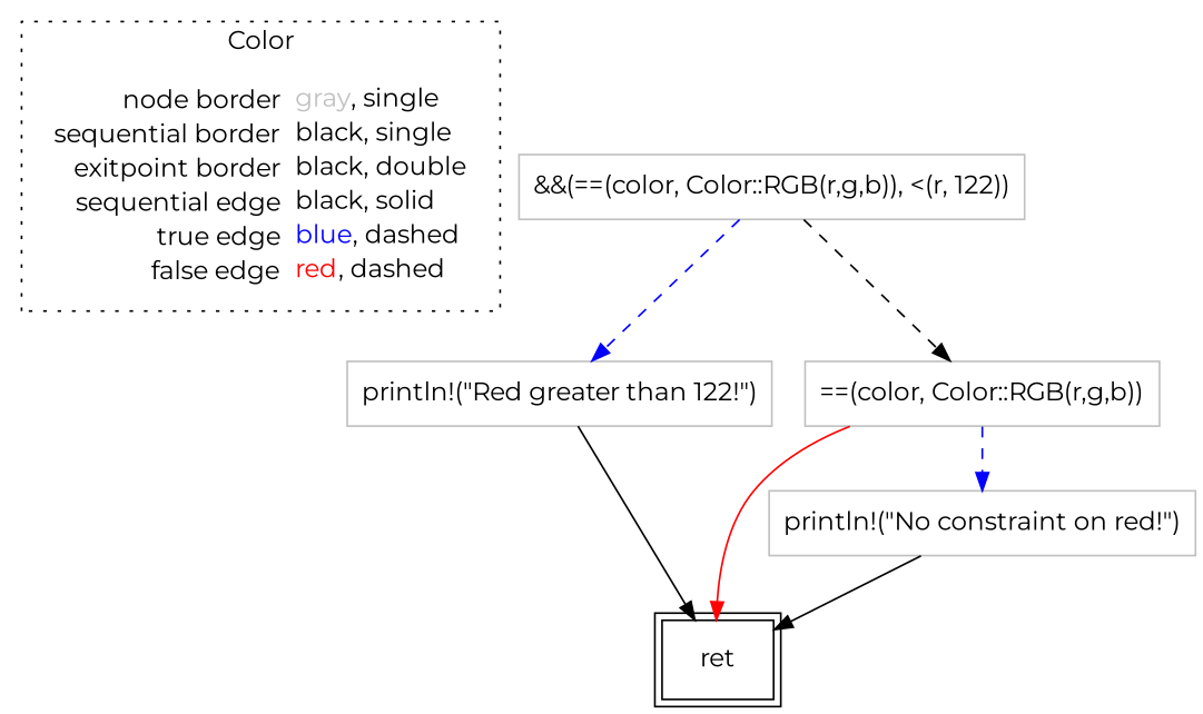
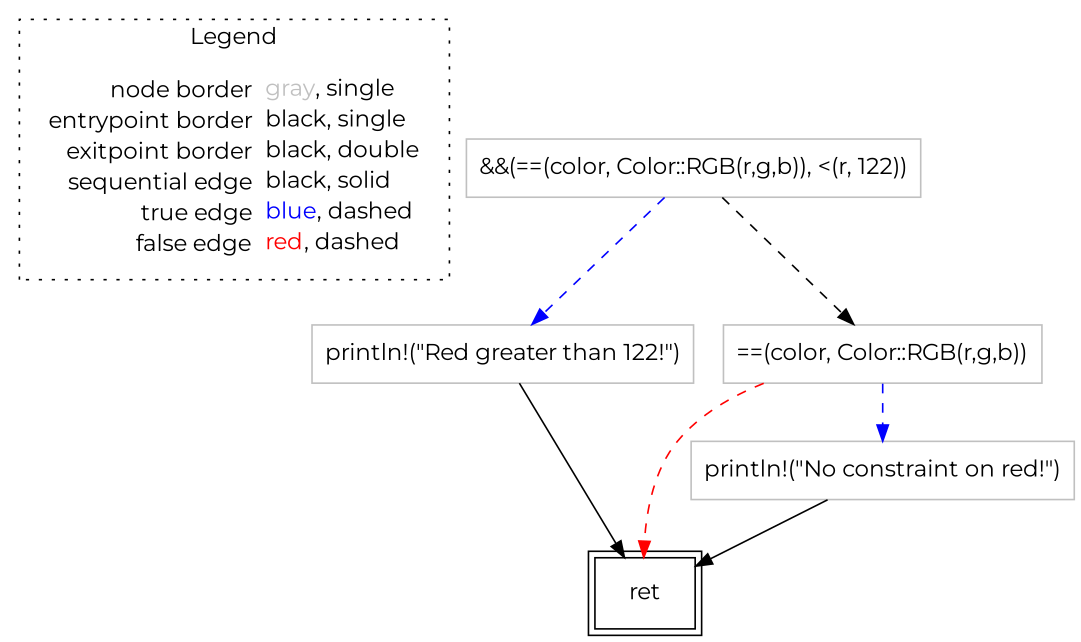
  digraph {
    fontname=Montserrat
    node [fontname=Montserrat shape=rect color=gray]
    edge [color=black fontname=Montserrat style=dashed]
-   n1 [label=<<table border="0" cellpadding="2" cellspacing="0" cellborder="0"><tr><td align="right">node border&nbsp;</td><td align="left"><font color="gray">gray</font>, single</td></tr><tr><td align="right">sequential border&nbsp;</td><td align="left"><font color="black">black</font>, single</td></tr><tr><td align="right">exitpoint border&nbsp;</td><td align="left"><font color="black">black</font>, double</td></tr><tr><td align="right">sequential edge&nbsp;</td><td align="left"><font color="black">black</font>, solid</td></tr><tr><td align="right">true edge&nbsp;</td><td align="left"><font color="blue">blue</font>, dashed</td></tr><tr><td align="right">false edge&nbsp;</td><td align="left"><font color="red">red</font>, dashed</td></tr></table>> shape=plaintext color=""]
+   n1 [label=<<table border="0" cellpadding="2" cellspacing="0" cellborder="0"><tr><td align="right">node border&nbsp;</td><td align="left"><font color="gray">gray</font>, single</td></tr><tr><td align="right">entrypoint border&nbsp;</td><td align="left"><font color="black">black</font>, single</td></tr><tr><td align="right">exitpoint border&nbsp;</td><td align="left"><font color="black">black</font>, double</td></tr><tr><td align="right">sequential edge&nbsp;</td><td align="left"><font color="black">black</font>, solid</td></tr><tr><td align="right">true edge&nbsp;</td><td align="left"><font color="blue">blue</font>, dashed</td></tr><tr><td align="right">false edge&nbsp;</td><td align="left"><font color="red">red</font>, dashed</td></tr></table>> shape=plaintext color=""]
    n2 [label=<&amp;&amp;(==(color, Color::RGB(r,g,b)), &lt;(r, 122))>]
    n3 [label=<println!(&quot;Red greater than 122!&quot;)>]
    n4 [label=<==(color, Color::RGB(r,g,b))>]
    n5 [color=black label=<ret> peripheries=2]
    n6 [label=<println!(&quot;No constraint on red!&quot;)>]
    subgraph cluster_1 {
-     label=Color
+     label=Legend
      style=dotted
      n1
    }
    n2 -> n3 [color=blue]
    n2 -> n4
    n3 -> n5 [style=""]
-   n4 -> n5 [color=red style=solid]
+   n4 -> n5 [color=red]
    n4 -> n6 [color=blue]
    n6 -> n5 [style=""]
  }
